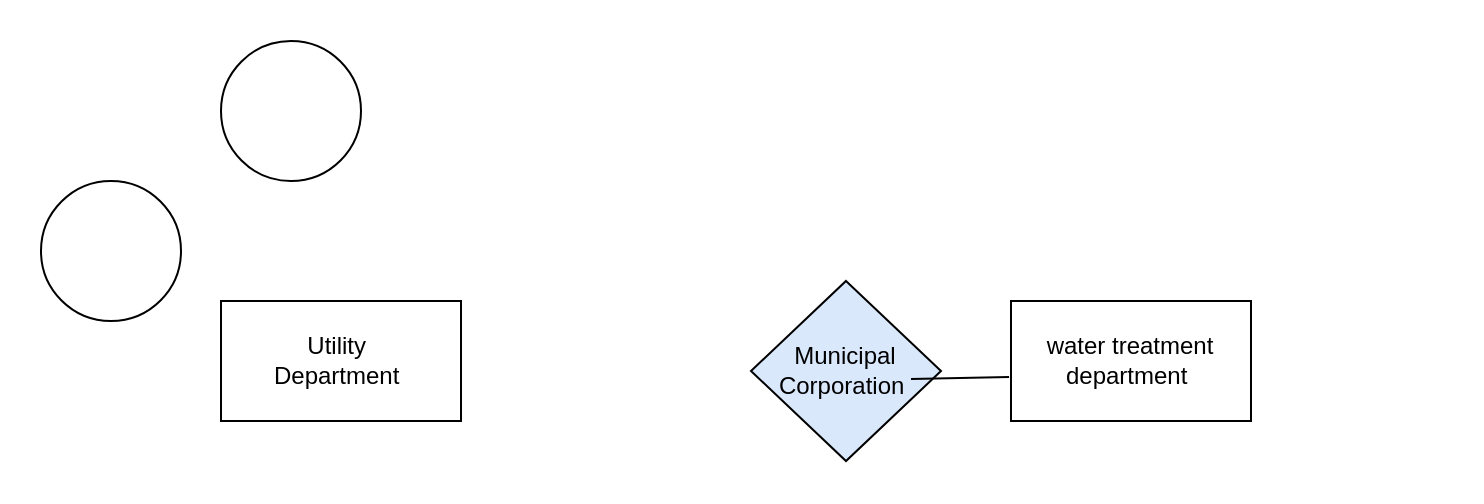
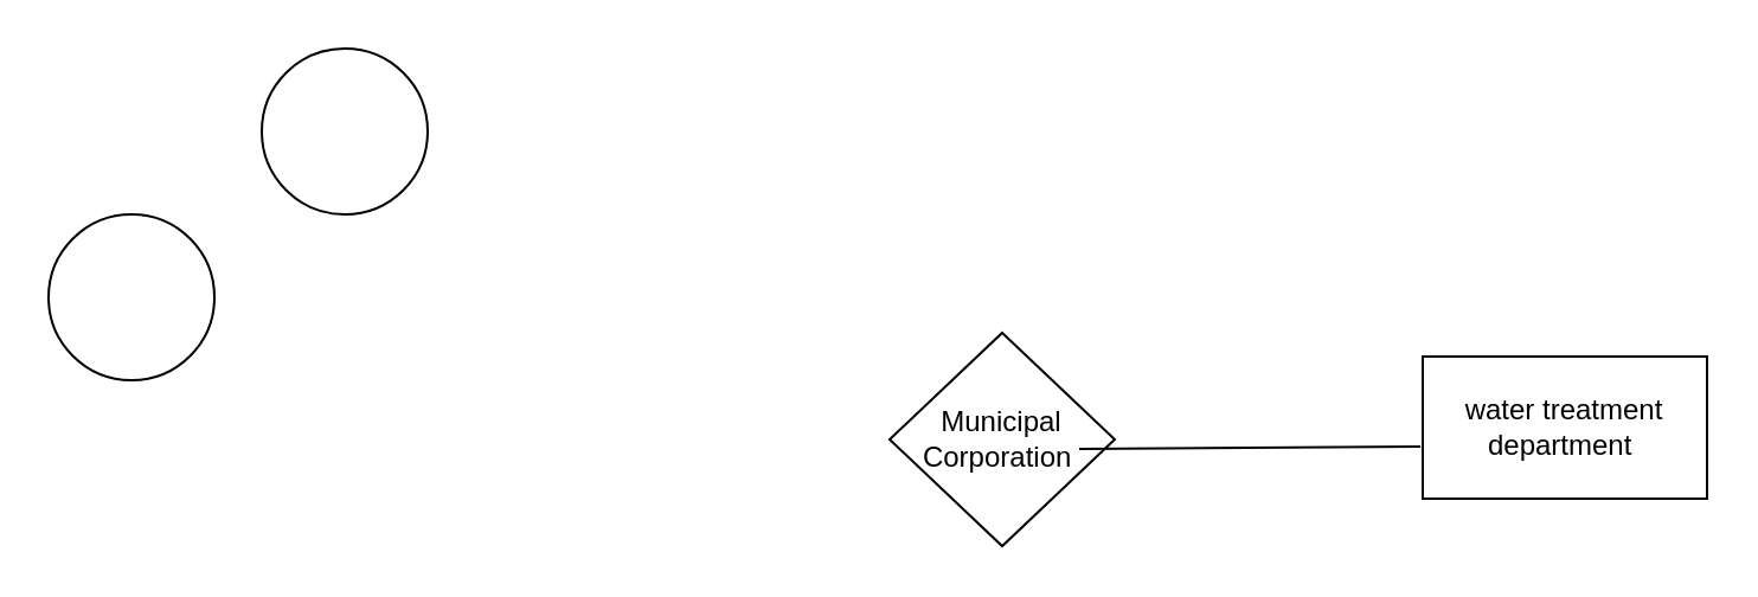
  <mxCell id="0" />
  <mxCell id="1" parent="0" />
- <mxCell id="2" value="Utility&amp;nbsp;&lt;br&gt;Department&amp;nbsp;" style="rounded=0;whiteSpace=wrap;html=1;" vertex="1" parent="1"><mxGeometry x="110" y="150" width="120" height="60" as="geometry" /></mxCell>
- <mxCell id="3" value="water treatment department&amp;nbsp;" style="rounded=0;whiteSpace=wrap;html=1;" vertex="1" parent="1"><mxGeometry x="505" y="150" width="120" height="60" as="geometry" /></mxCell>
- <mxCell id="4" value="Municipal Corporation&amp;nbsp;" style="rhombus;whiteSpace=wrap;html=1;fillColor=#dae8fc;" vertex="1" parent="1"><mxGeometry x="375" y="140" width="95" height="90" as="geometry" /></mxCell>
+ <mxCell id="3" value="water treatment department&amp;nbsp;" style="rounded=0;whiteSpace=wrap;html=1;" vertex="1" parent="1"><mxGeometry x="600" y="150" width="120" height="60" as="geometry" /></mxCell>
+ <mxCell id="4" value="Municipal Corporation&amp;nbsp;" style="rhombus;whiteSpace=wrap;html=1;" vertex="1" parent="1"><mxGeometry x="375" y="140" width="95" height="90" as="geometry" /></mxCell>
  <mxCell id="5" value="" style="endArrow=none;html=1;rounded=0;exitX=0.992;exitY=0.633;exitDx=0;exitDy=0;exitPerimeter=0;entryX=-0.008;entryY=0.633;entryDx=0;entryDy=0;entryPerimeter=0;" edge="1" parent="1" target="3"><mxGeometry width="50" height="50" relative="1" as="geometry"><mxPoint x="455" y="188.99" as="sourcePoint" /><mxPoint x="600.96" y="191.01" as="targetPoint" /><Array as="points" /></mxGeometry></mxCell>
  <mxCell id="6" value="" style="ellipse;whiteSpace=wrap;html=1;aspect=fixed;" vertex="1" parent="1"><mxGeometry x="110" y="20" width="70" height="70" as="geometry" /></mxCell>
  <mxCell id="7" value="" style="ellipse;whiteSpace=wrap;html=1;aspect=fixed;" vertex="1" parent="1"><mxGeometry x="20" y="90" width="70" height="70" as="geometry" /></mxCell>
